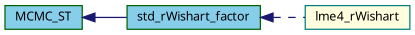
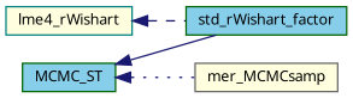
  digraph {
    rankdir=LR
    node [color=darkgreen fillcolor=skyblue fontname="FreeSans.ttf" fontsize=10 shape=record style=filled]
    edge [color=midnightblue dir=back fontname="FreeSans.ttf" fontsize=10 labelfontname="FreeSans.ttf" labelfontsize=10]
    n1 [fontcolor=black height=0.2 label=std_rWishart_factor width=0.4]
    n2 [color=teal fillcolor=lightyellow height=0.2 label=lme4_rWishart width=0.4]
    n3 [height=0.2 label=MCMC_ST width=0.4]
-   n1 -> n2 [style=dashed]
+   n4 [color=gray40 fillcolor=lightyellow height=0.2 label=mer_MCMCsamp width=0.4]
+   n2 -> n1 [style=dashed]
    n3 -> n1 [style=solid]
+   n3 -> n4 [style=dotted]
  }
